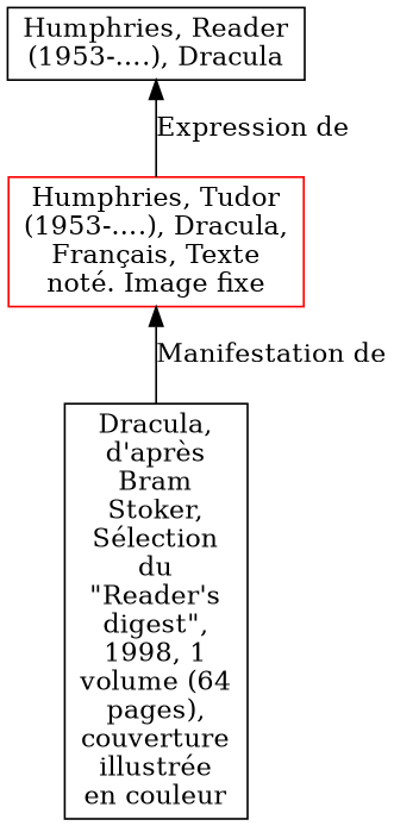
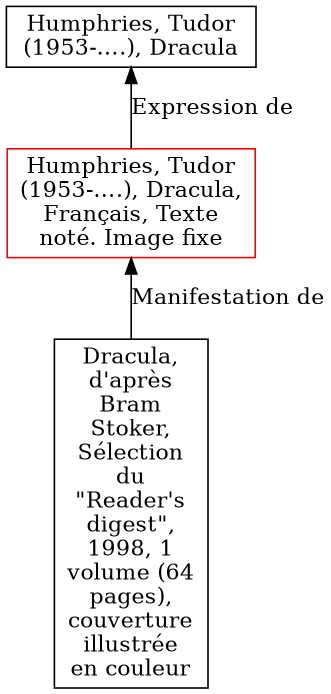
  digraph {
    rankdir=BT
    node [align=left shape=rect]
    n1 [color=red label="Humphries, Tudor\n(1953-….), Dracula,\nFrançais, Texte\nnoté. Image fixe"]
-   n2 [label="Humphries, Reader\n(1953-….), Dracula"]
+   n2 [label="Humphries, Tudor\n(1953-….), Dracula"]
    n3 [label="Dracula,\nd'après\nBram\nStoker,\nSélection\ndu\n\"Reader's\ndigest\",\n1998, 1\nvolume (64\npages),\ncouverture\nillustrée\nen couleur"]
    n1 -> n2 [label="Expression de"]
    n3 -> n1 [label="Manifestation de"]
  }
